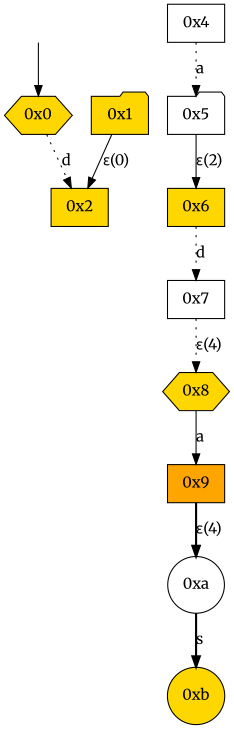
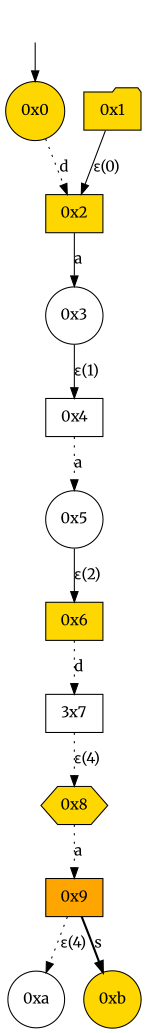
  digraph {
    fontname=Merriweather
    node [fontname=Merriweather style=filled fillcolor=gold shape=box]
    edge [fontname=Merriweather style=solid]
    fake [style=invisible fillcolor="" shape=""]
-   "0x0" [root=true shape=hexagon]
+   "0x0" [root=true shape=circle]
    "0x2"
    "0x1" [shape=folder]
+   "0x3" [fillcolor=white shape=circle]
    "0x4" [fillcolor=white]
-   "0x5" [fillcolor=white shape=folder]
+   "0x5" [fillcolor=white shape=circle]
    "0x6"
-   "0x7" [fillcolor=white]
+   "0x7" [fillcolor=white label="3x7"]
    "0x8" [shape=hexagon]
    "0x9" [fillcolor=orange]
    "0xa" [fillcolor=white shape=circle]
    "0xb" [shape=circle]
    fake -> "0x0"
    "0x0" -> "0x2" [label=d style=dotted]
+   "0x2" -> "0x3" [label=a]
    "0x1" -> "0x2" [label="ε(0)"]
+   "0x3" -> "0x4" [label="ε(1)"]
    "0x4" -> "0x5" [label=a style=dotted]
    "0x5" -> "0x6" [label="ε(2)"]
    "0x6" -> "0x7" [label=d style=dotted]
    "0x7" -> "0x8" [label="ε(4)" style=dotted]
-   "0x8" -> "0x9" [label=a]
-   "0x9" -> "0xa" [label="ε(4)" style=bold]
-   "0xa" -> "0xb" [label=s style=bold]
+   "0x8" -> "0x9" [label=a style=dotted]
+   "0x9" -> "0xa" [label="ε(4)" style=dotted]
+   "0x9" -> "0xb" [label=s style=bold]
  }
